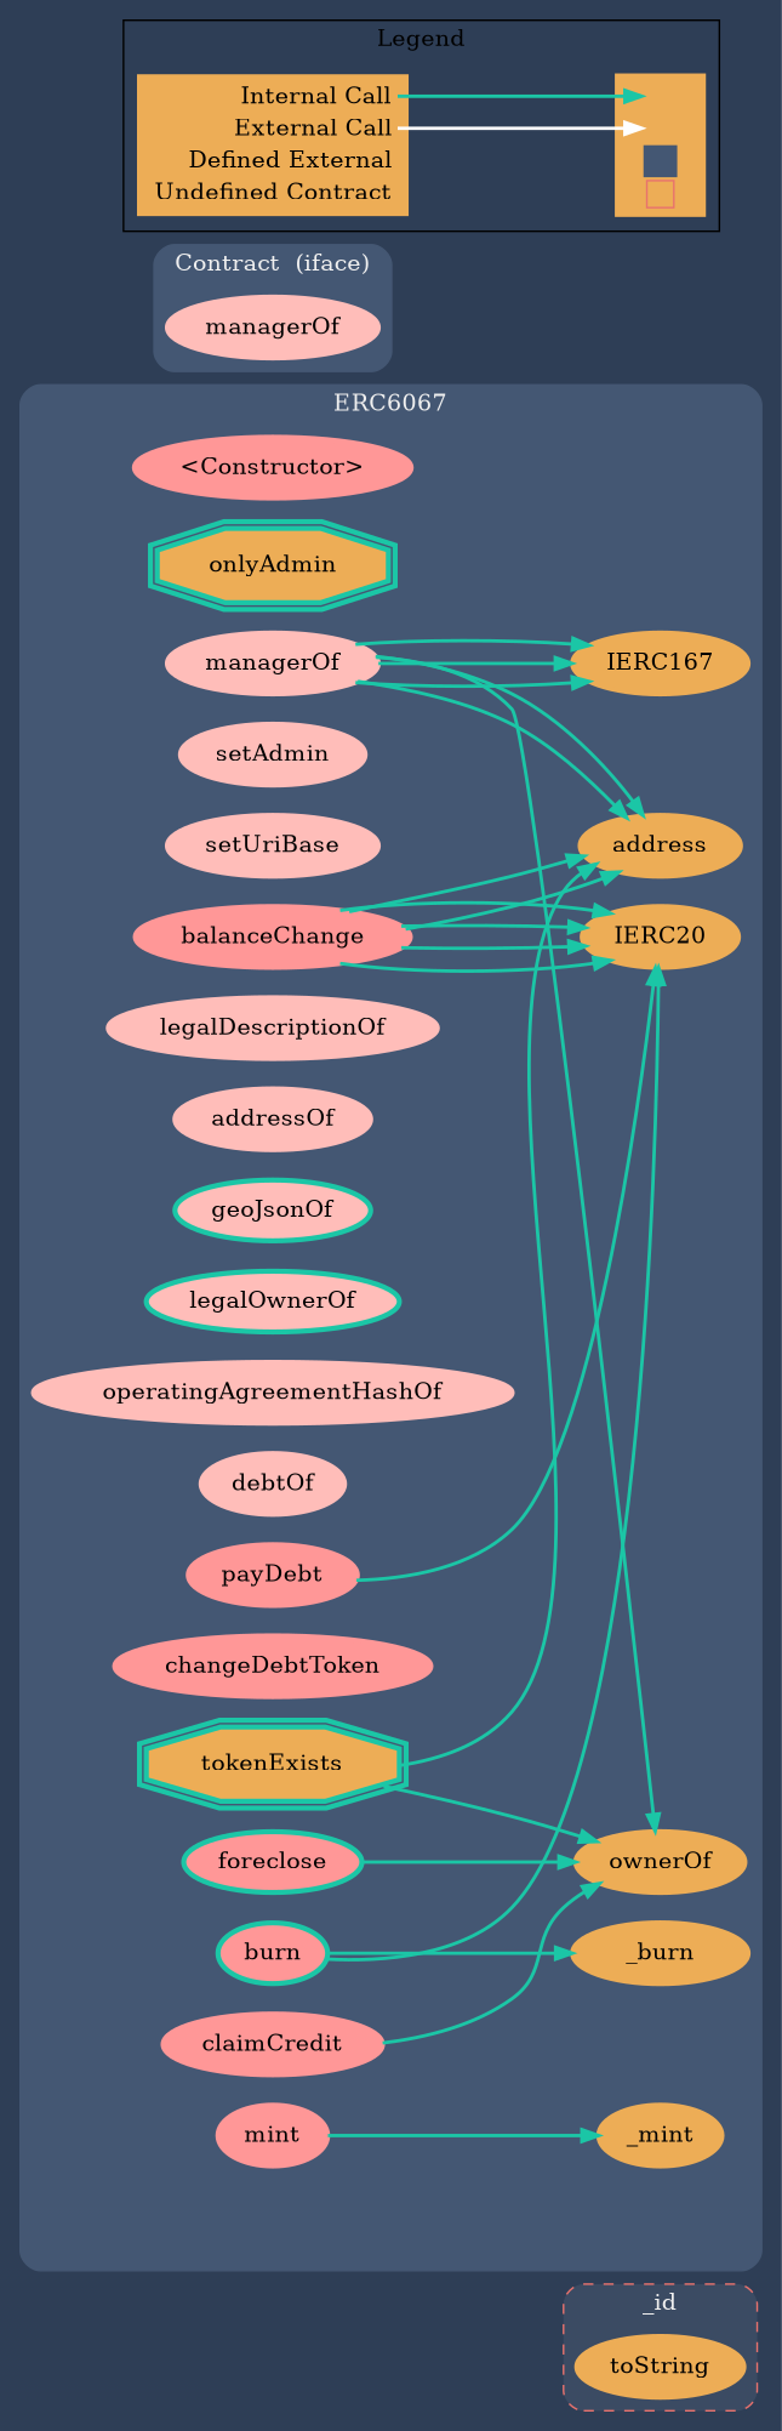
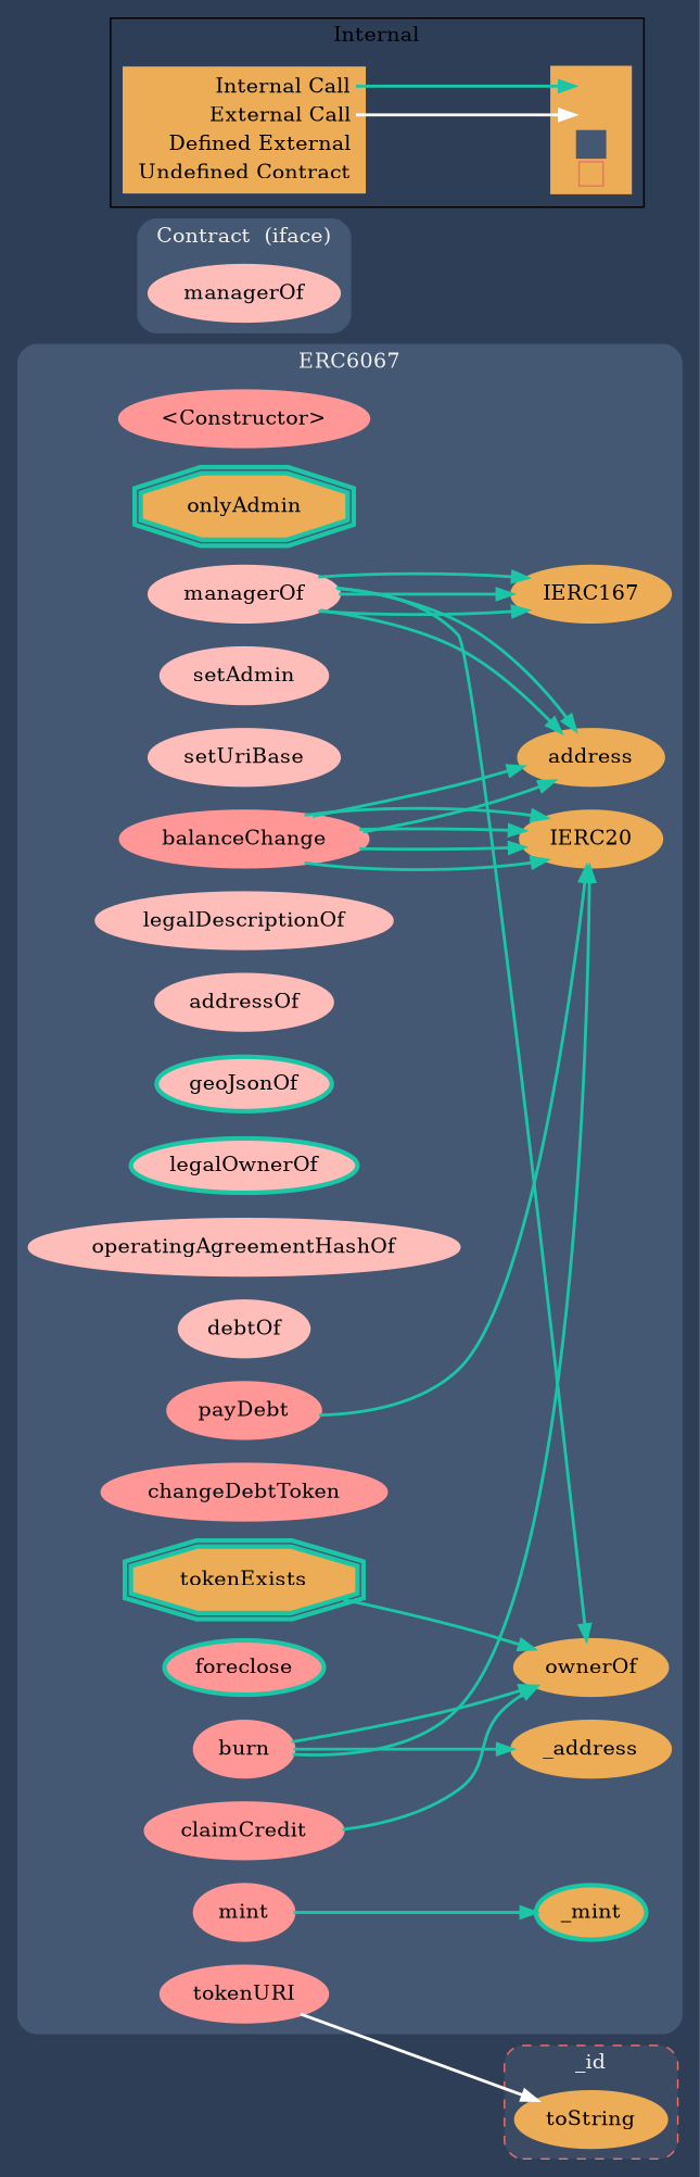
  digraph {
    bgcolor="#2e3e56"
    compound=true
    rankdir=LR
    node [color="#edad56" fillcolor="#edad56" penwidth=3 style=filled]
    edge [color="#1bc6a6" fontname="helvetica Neue Ultra Light" penwidth=2]
    n1 [color="#FF9797" fillcolor="#FF9797" label="<Constructor>"]
    n2 [color="#1bc6a6" label=onlyAdmin shape=doubleoctagon]
    n3 [color="#1bc6a6" label=tokenExists shape=doubleoctagon]
    n4 [color="#ffbdb9" fillcolor="#ffbdb9" label=setAdmin]
    n5 [color="#ffbdb9" fillcolor="#ffbdb9" label=setUriBase]
+   n6 [color="#FF9797" fillcolor="#FF9797" label=tokenURI]
    n7 [color="#ffbdb9" fillcolor="#ffbdb9" label=legalDescriptionOf]
    n8 [color="#ffbdb9" fillcolor="#ffbdb9" label=addressOf]
    n9 [color="#1bc6a6" fillcolor="#ffbdb9" label=geoJsonOf]
    n10 [color="#1bc6a6" fillcolor="#ffbdb9" label=legalOwnerOf]
    n11 [color="#ffbdb9" fillcolor="#ffbdb9" label=operatingAgreementHashOf]
    n12 [color="#ffbdb9" fillcolor="#ffbdb9" label=debtOf]
    n13 [color="#ffbdb9" fillcolor="#ffbdb9" label=managerOf]
    n14 [color="#FF9797" fillcolor="#FF9797" label=changeDebtToken]
    n15 [color="#FF9797" fillcolor="#FF9797" label=balanceChange]
    n16 [color="#FF9797" fillcolor="#FF9797" label=payDebt]
    n17 [color="#FF9797" fillcolor="#FF9797" label=claimCredit]
    n18 [color="#1bc6a6" fillcolor="#FF9797" label=foreclose]
    n19 [color="#FF9797" fillcolor="#FF9797" label=mint]
-   n20 [color="#1bc6a6" fillcolor="#FF9797" label=burn]
+   n20 [color="#FF9797" fillcolor="#FF9797" label=burn]
    n21 [label=ownerOf]
    n22 [label=address]
    n23 [label=IERC167]
    n24 [label=IERC20]
-   n25 [label=_mint]
-   n26 [label=_burn]
+   n25 [color="#1bc6a6" label=_mint]
+   n26 [label=_address]
    n27 [color="#ffbdb9" fillcolor="#ffbdb9" label=managerOf]
    n28 [label=<<table border="0" cellpadding="2" cellspacing="0" cellborder="0">   <tr><td align="right" port="i1">Internal Call</td></tr>   <tr><td align="right" port="i2">External Call</td></tr>   <tr><td align="right" port="i3">Defined External</td></tr>   <tr><td align="right" port="i4">Undefined Contract</td></tr>   </table>> shape=plaintext]
    n29 [label=<<table border="0" cellpadding="2" cellspacing="0" cellborder="0">   <tr><td port="i1">&nbsp;&nbsp;&nbsp;</td></tr>   <tr><td port="i2">&nbsp;&nbsp;&nbsp;</td></tr>   <tr><td port="i3" bgcolor="#445773">&nbsp;&nbsp;&nbsp;</td></tr>   <tr><td port="i4">     <table border="1" cellborder="0" cellspacing="0" cellpadding="7" color="#e8726d">       <tr>        <td></td>       </tr>      </table>   </td></tr>   </table>> shape=plaintext]
    n30 [label=toString]
    subgraph cluster_1 {
      bgcolor="#445773"
      color="#445773"
      fontcolor="#f0f0f0"
      label=ERC6067
      style=rounded
      n1
      n2
      n3
      n4
      n5
+     n6
      n7
      n8
      n9
      n10
      n11
      n12
      n13
      n14
      n15
      n16
      n17
      n18
      n19
      n20
      n21
      n22
      n23
      n24
      n25
      n26
    }
    subgraph cluster_2 {
      bgcolor="#445773"
      color="#445773"
      fontcolor="#f0f0f0"
      label="Contract  (iface)"
      style=rounded
      n27
    }
    subgraph cluster_3 {
-     label=Legend
+     label=Internal
      n28
      n29
    }
    subgraph cluster_4 {
      bgcolor="#3b4b63"
      color="#e8726d"
      fontcolor="#f0f0f0"
      label=_id
      style="rounded,dashed"
      n30
    }
    n3 -> n21
-   n3 -> n22
+   n6 -> n30 [color=white]
    n13 -> n21
    n13 -> n22
    n13 -> n22
    n13 -> n23
    n13 -> n23
    n13 -> n23
    n15 -> n22
    n15 -> n22
    n15 -> n24
    n15 -> n24
    n15 -> n24
    n15 -> n24
    n16 -> n24
    n17 -> n21
    n19 -> n25
-   n18 -> n21
+   n20 -> n21
    n20 -> n24
    n20 -> n26
    n28 -> n29 [headport="i1:w" tailport="i1:e"]
    n28 -> n29 [color=white headport="i2:w" tailport="i2:e"]
  }
